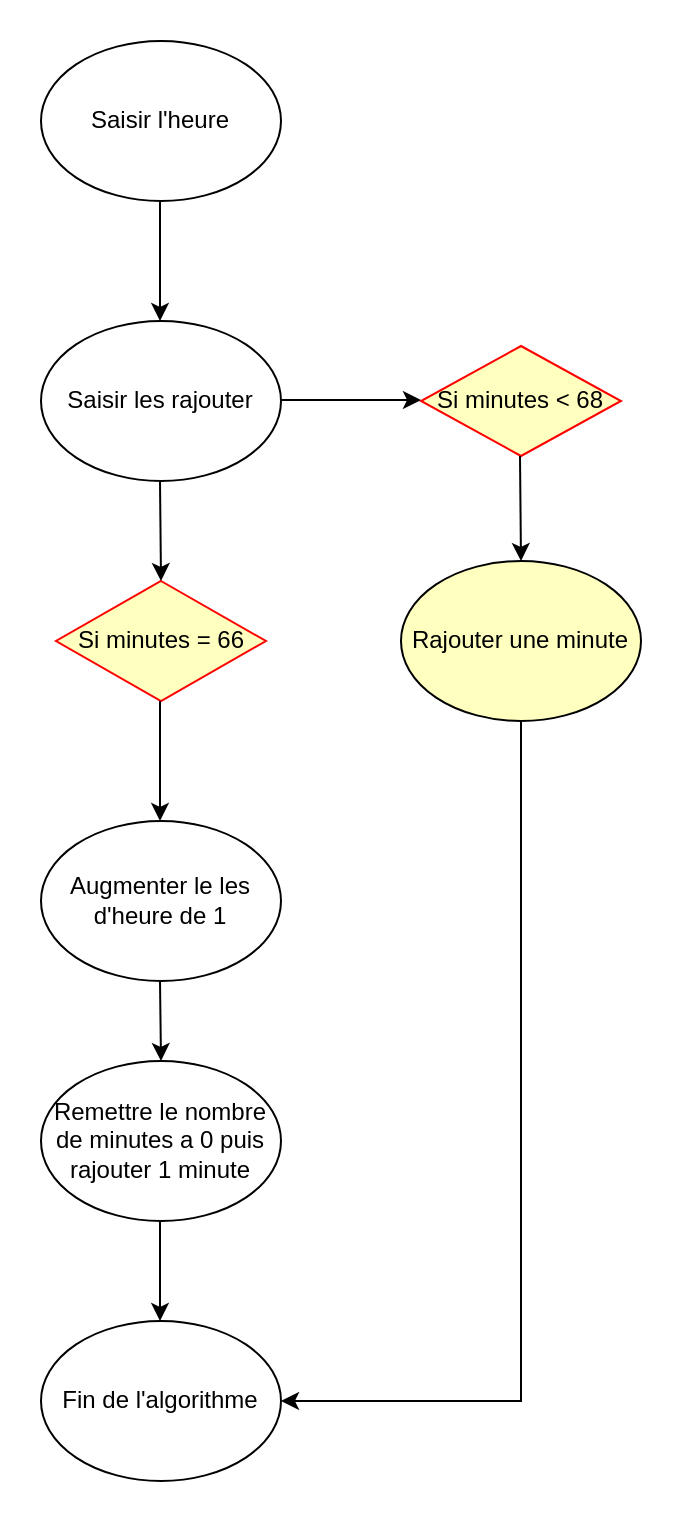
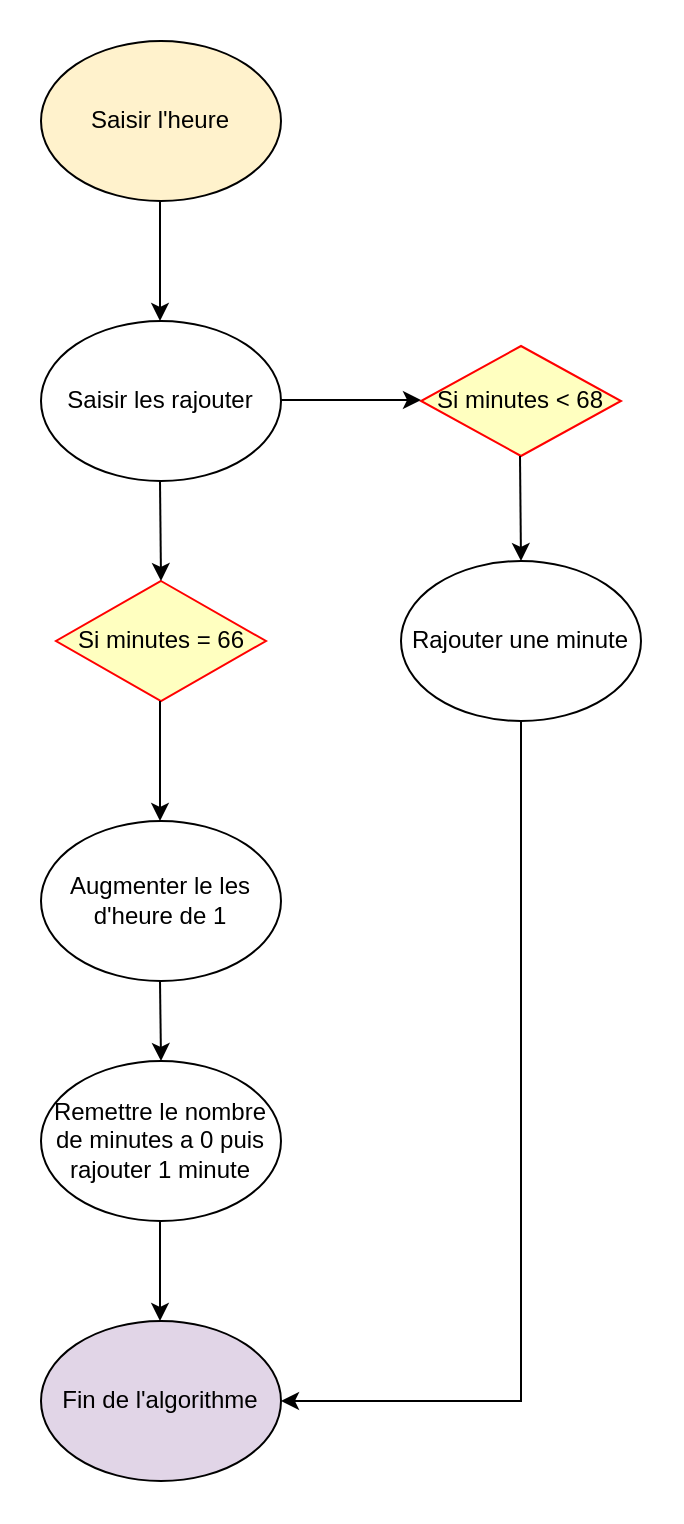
  <mxCell id="0" />
  <mxCell id="1" parent="0" />
- <mxCell id="2" value="Saisir l'heure" style="ellipse;whiteSpace=wrap;html=1;" vertex="1" parent="1"><mxGeometry x="20" y="20" width="120" height="80" as="geometry" /></mxCell>
+ <mxCell id="2" value="Saisir l'heure" style="ellipse;whiteSpace=wrap;html=1;fillColor=#fff2cc;" vertex="1" parent="1"><mxGeometry x="20" y="20" width="120" height="80" as="geometry" /></mxCell>
  <mxCell id="3" value="Saisir les rajouter" style="ellipse;whiteSpace=wrap;html=1;" vertex="1" parent="1"><mxGeometry x="20" y="160" width="120" height="80" as="geometry" /></mxCell>
  <mxCell id="4" value="" style="endArrow=classic;html=1;rounded=0;" edge="1" parent="1"><mxGeometry width="50" height="50" relative="1" as="geometry"><mxPoint x="79.5" y="100" as="sourcePoint" /><mxPoint x="79.5" y="160" as="targetPoint" /></mxGeometry></mxCell>
  <mxCell id="5" value="Si minutes = 66" style="rhombus;whiteSpace=wrap;html=1;fontColor=#000000;fillColor=#ffffc0;strokeColor=#ff0000;" vertex="1" parent="1"><mxGeometry x="27.5" y="290" width="105" height="60" as="geometry" /></mxCell>
  <mxCell id="6" value="" style="endArrow=classic;html=1;rounded=0;entryX=0.5;entryY=0;entryDx=0;entryDy=0;" edge="1" parent="1" target="5"><mxGeometry width="50" height="50" relative="1" as="geometry"><mxPoint x="79.5" y="240" as="sourcePoint" /><mxPoint x="80" y="330" as="targetPoint" /></mxGeometry></mxCell>
  <mxCell id="7" value="Augmenter le les d'heure de 1" style="ellipse;whiteSpace=wrap;html=1;" vertex="1" parent="1"><mxGeometry x="20" y="410" width="120" height="80" as="geometry" /></mxCell>
  <mxCell id="8" value="" style="endArrow=classic;html=1;rounded=0;" edge="1" parent="1"><mxGeometry width="50" height="50" relative="1" as="geometry"><mxPoint x="79.5" y="350" as="sourcePoint" /><mxPoint x="79.5" y="410" as="targetPoint" /></mxGeometry></mxCell>
  <mxCell id="9" value="" style="endArrow=classic;html=1;rounded=0;" edge="1" parent="1"><mxGeometry width="50" height="50" relative="1" as="geometry"><mxPoint x="79.5" y="490" as="sourcePoint" /><mxPoint x="80" y="530" as="targetPoint" /></mxGeometry></mxCell>
  <mxCell id="10" value="Remettre le nombre de minutes a 0 puis rajouter 1 minute" style="ellipse;whiteSpace=wrap;html=1;" vertex="1" parent="1"><mxGeometry x="20" y="530" width="120" height="80" as="geometry" /></mxCell>
- <mxCell id="11" value="Fin de l'algorithme" style="ellipse;whiteSpace=wrap;html=1;" vertex="1" parent="1"><mxGeometry x="20" y="660" width="120" height="80" as="geometry" /></mxCell>
+ <mxCell id="11" value="Fin de l'algorithme" style="ellipse;whiteSpace=wrap;html=1;fillColor=#e1d5e7;" vertex="1" parent="1"><mxGeometry x="20" y="660" width="120" height="80" as="geometry" /></mxCell>
  <mxCell id="12" value="" style="endArrow=classic;html=1;rounded=0;" edge="1" parent="1"><mxGeometry width="50" height="50" relative="1" as="geometry"><mxPoint x="79.5" y="610" as="sourcePoint" /><mxPoint x="79.5" y="660" as="targetPoint" /></mxGeometry></mxCell>
  <mxCell id="13" value="" style="endArrow=classic;html=1;rounded=0;" edge="1" parent="1"><mxGeometry width="50" height="50" relative="1" as="geometry"><mxPoint x="150" y="200" as="sourcePoint" /><mxPoint x="150" y="200" as="targetPoint" /></mxGeometry></mxCell>
  <mxCell id="14" value="Si minutes &amp;lt; 68" style="rhombus;whiteSpace=wrap;html=1;fontColor=#000000;fillColor=#ffffc0;strokeColor=#ff0000;" vertex="1" parent="1"><mxGeometry x="210" y="172.5" width="100" height="55" as="geometry" /></mxCell>
  <mxCell id="15" value="" style="endArrow=classic;html=1;rounded=0;" edge="1" parent="1"><mxGeometry width="50" height="50" relative="1" as="geometry"><mxPoint x="140" y="199.5" as="sourcePoint" /><mxPoint x="210" y="199.5" as="targetPoint" /></mxGeometry></mxCell>
  <mxCell id="16" value="" style="endArrow=classic;html=1;rounded=0;entryX=0.5;entryY=0;entryDx=0;entryDy=0;" edge="1" parent="1" target="17"><mxGeometry width="50" height="50" relative="1" as="geometry"><mxPoint x="259.5" y="227.5" as="sourcePoint" /><mxPoint x="260" y="270" as="targetPoint" /></mxGeometry></mxCell>
- <mxCell id="17" value="Rajouter une minute" style="ellipse;whiteSpace=wrap;html=1;fillColor=#ffffc0;" vertex="1" parent="1"><mxGeometry x="200" y="280" width="120" height="80" as="geometry" /></mxCell>
+ <mxCell id="17" value="Rajouter une minute" style="ellipse;whiteSpace=wrap;html=1;" vertex="1" parent="1"><mxGeometry x="200" y="280" width="120" height="80" as="geometry" /></mxCell>
  <mxCell id="18" value="" style="endArrow=classic;html=1;rounded=0;entryX=1;entryY=0.5;entryDx=0;entryDy=0;" edge="1" parent="1" target="11"><mxGeometry width="50" height="50" relative="1" as="geometry"><mxPoint x="260" y="360" as="sourcePoint" /><mxPoint x="210" y="410" as="targetPoint" /><Array as="points"><mxPoint x="260" y="700" /><mxPoint x="220" y="700" /></Array></mxGeometry></mxCell>
